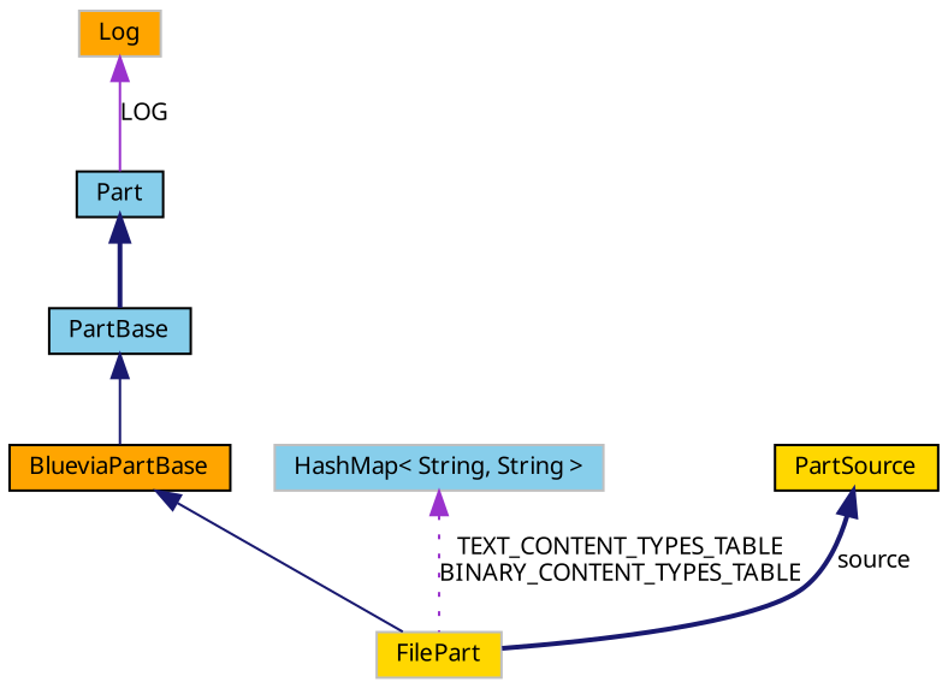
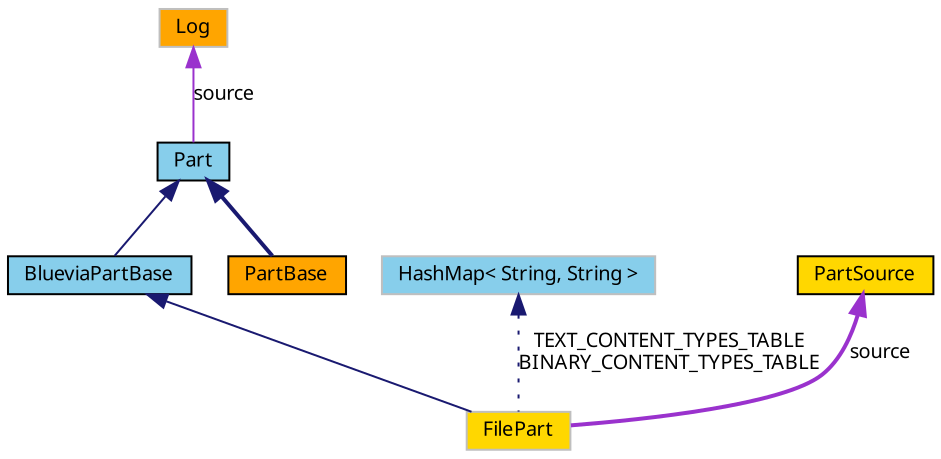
  digraph {
    node [color=black fillcolor=skyblue fontname="FreeSans.ttf" fontsize=10 shape=record style=filled]
    edge [color=midnightblue dir=back fontname="FreeSans.ttf" fontsize=10 labelfontname="FreeSans.ttf" labelfontsize=10 style=solid]
    n1 [color=grey75 fillcolor=gold fontcolor=black height=0.2 label=FilePart width=0.4]
-   n2 [fillcolor=orange height=0.2 label=BlueviaPartBase width=0.4]
-   n3 [height=0.2 label=PartBase width=0.4]
+   n2 [height=0.2 label=BlueviaPartBase width=0.4]
+   n3 [fillcolor=orange height=0.2 label=PartBase width=0.4]
    n4 [height=0.2 label=Part width=0.4]
    n5 [color=grey75 fillcolor=orange height=0.2 label=Log width=0.4]
    n6 [color=grey75 height=0.2 label="HashMap\< String, String \>" width=0.4]
    n7 [fillcolor=gold height=0.2 label=PartSource width=0.4]
    n2 -> n1
-   n3 -> n2
+   n4 -> n2
    n4 -> n3 [style=bold]
-   n5 -> n4 [color=darkorchid3 label=LOG]
-   n6 -> n1 [color=darkorchid3 label="TEXT_CONTENT_TYPES_TABLE\nBINARY_CONTENT_TYPES_TABLE" style=dotted]
-   n7 -> n1 [label=source style=bold]
+   n5 -> n4 [color=darkorchid3 label=source]
+   n6 -> n1 [label="TEXT_CONTENT_TYPES_TABLE\nBINARY_CONTENT_TYPES_TABLE" style=dotted]
+   n7 -> n1 [color=darkorchid3 label=source style=bold]
  }
